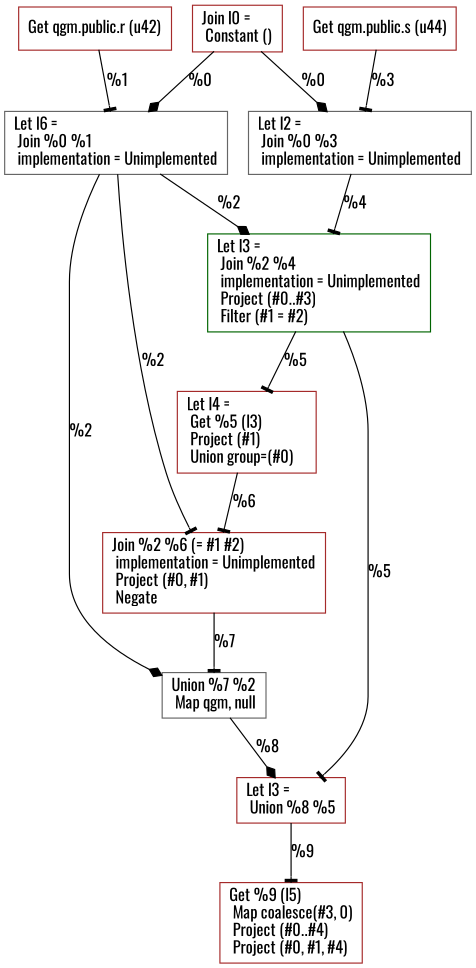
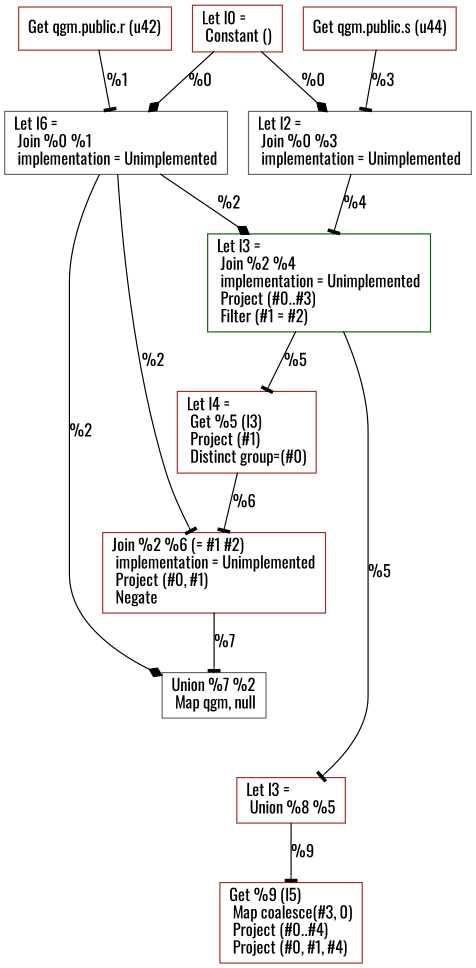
  digraph {
    fontname=Oswald
    node [color=brown fontname=Oswald shape=record]
    edge [arrowhead=tee fontname=Oswald]
-   n1 [label="Join l0 =\l Constant ()\l"]
+   n1 [label="Let l0 =\l Constant ()\l"]
    n2 [color=gray40 label="Let l6 =\l Join %0 %1\l  implementation = Unimplemented\l"]
    n3 [color=gray40 label="Let l2 =\l Join %0 %3\l  implementation = Unimplemented\l"]
    n4 [color=darkgreen label="Let l3 =\l Join %2 %4\l  implementation = Unimplemented\l Project (#0..#3)\l Filter (#1 = #2)\l"]
    n5 [label=" Join %2 %6 (= #1 #2)\l  implementation = Unimplemented\l Project (#0, #1)\l Negate\l"]
    n6 [color=gray40 label=" Union %7 %2\l Map qgm, null\l"]
    n7 [label=" Get qgm.public.r (u42)\l"]
-   n8 [label="Let l4 =\l Get %5 (l3)\l Project (#1)\l Union group=(#0)\l"]
+   n8 [label="Let l4 =\l Get %5 (l3)\l Project (#1)\l Distinct group=(#0)\l"]
    n9 [label="Let l3 =\l Union %8 %5\l"]
    n10 [label=" Get qgm.public.s (u44)\l"]
    n11 [label=" Get %9 (l5)\l Map coalesce(#3, 0)\l Project (#0..#4)\l Project (#0, #1, #4)\l"]
    n1 -> n2 [arrowhead=diamond label="%0\l"]
    n1 -> n3 [arrowhead=diamond label="%0\l"]
    n2 -> n4 [arrowhead=diamond label="%2\l"]
    n2 -> n5 [label="%2\l"]
    n2 -> n6 [arrowhead=diamond label="%2\l"]
    n3 -> n4 [label="%4\l"]
    n4 -> n8 [label="%5\l"]
    n4 -> n9 [label="%5\l"]
    n5 -> n6 [label="%7\l"]
-   n6 -> n9 [arrowhead=diamond label="%8\l"]
    n7 -> n2 [label="%1\l"]
    n8 -> n5 [label="%6\l"]
    n9 -> n11 [label="%9\l"]
    n10 -> n3 [label="%3\l"]
  }
